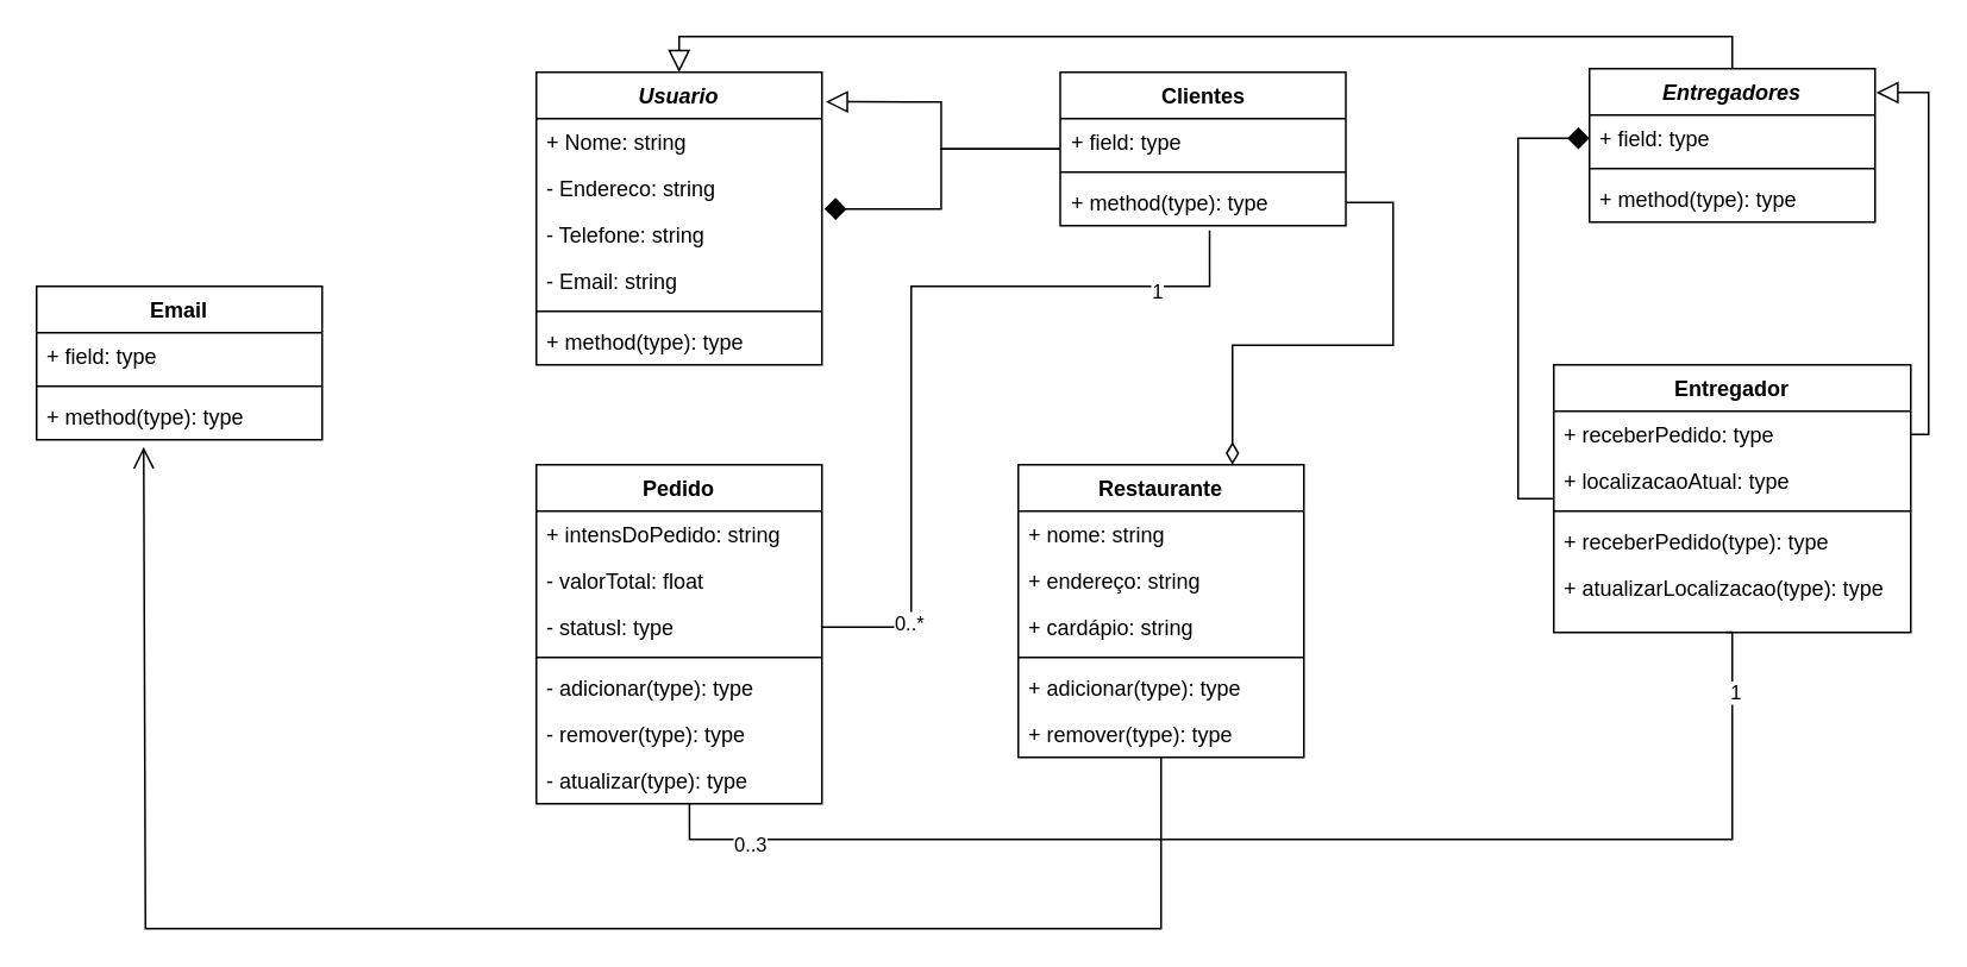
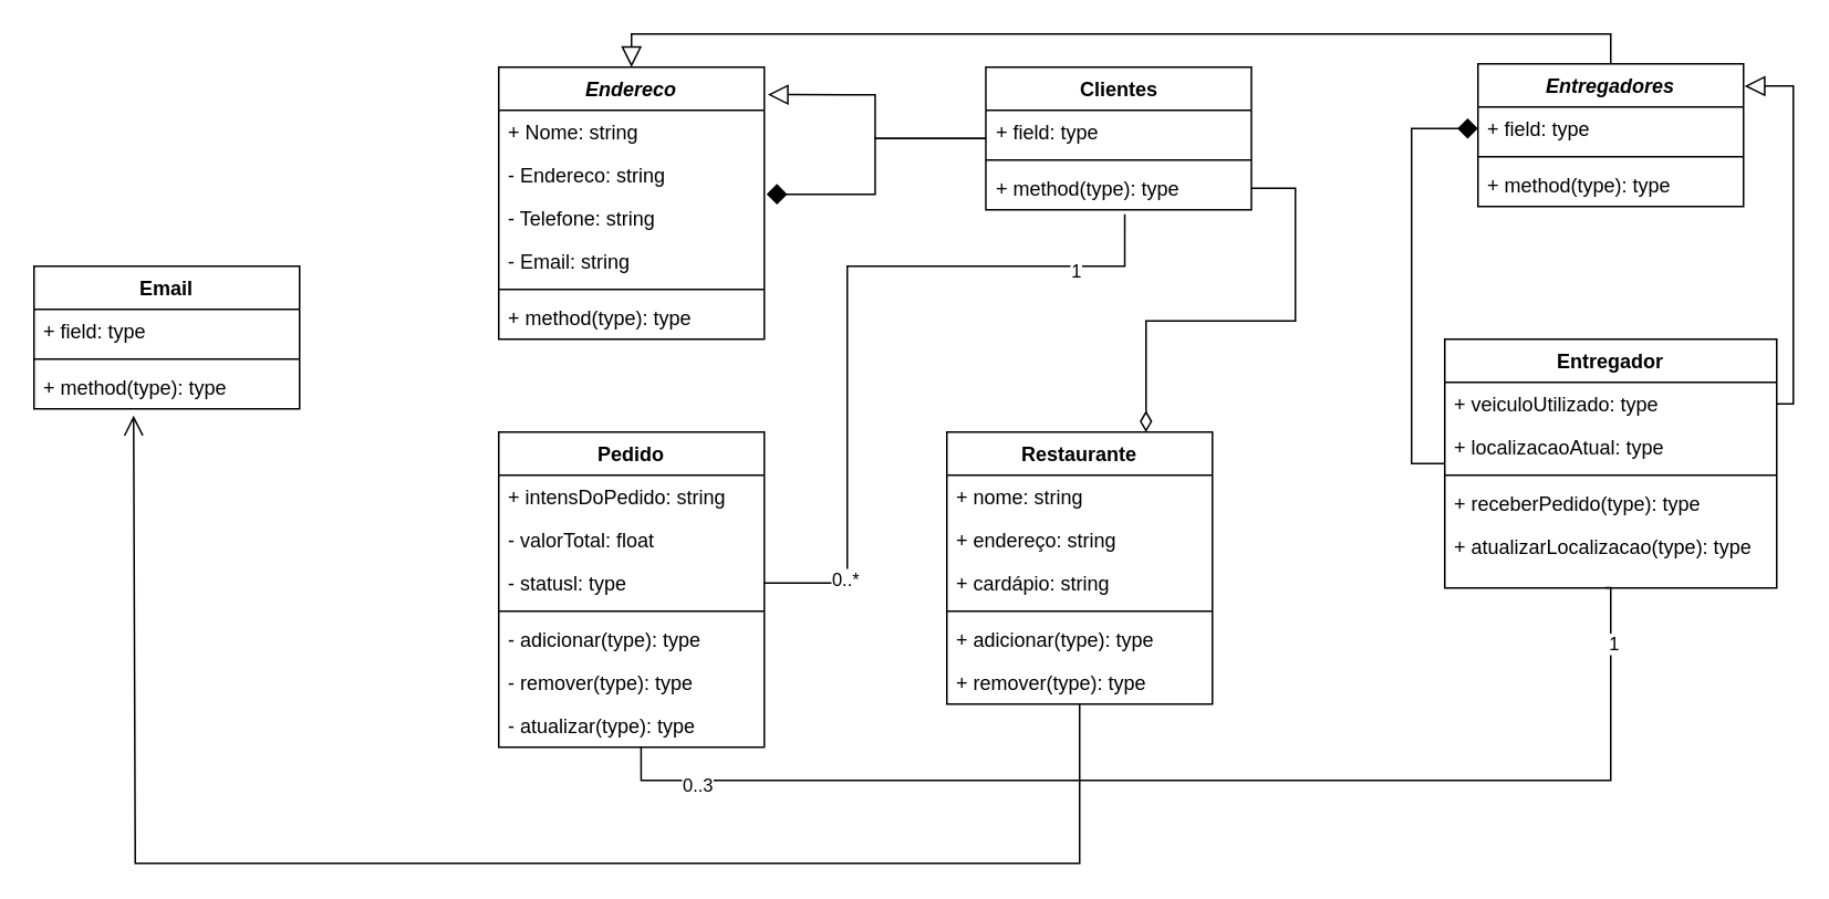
  <mxCell id="0" />
  <mxCell id="1" parent="0" />
  <mxCell id="2" style="edgeStyle=orthogonalEdgeStyle;rounded=0;orthogonalLoop=1;jettySize=auto;html=1;entryX=1;entryY=0.5;entryDx=0;entryDy=0;exitX=0.523;exitY=1.1;exitDx=0;exitDy=0;exitPerimeter=0;endArrow=none;endFill=0;" edge="1" parent="1" source="17" target="26"><mxGeometry relative="1" as="geometry"><Array as="points"><mxPoint x="677" y="160" /><mxPoint x="510" y="160" /><mxPoint x="510" y="351" /></Array></mxGeometry></mxCell>
  <mxCell id="3" value="1" style="edgeLabel;html=1;align=center;verticalAlign=middle;resizable=0;points=[];" vertex="1" connectable="0" parent="2"><mxGeometry x="-0.722" y="2" relative="1" as="geometry"><mxPoint as="offset" /></mxGeometry></mxCell>
  <mxCell id="4" value="0..*" style="edgeLabel;html=1;align=center;verticalAlign=middle;resizable=0;points=[];" vertex="1" connectable="0" parent="2"><mxGeometry x="0.759" y="-2" relative="1" as="geometry"><mxPoint as="offset" /></mxGeometry></mxCell>
- <mxCell id="5" value="&lt;i&gt;Usuario&lt;/i&gt;" style="swimlane;fontStyle=1;align=center;verticalAlign=top;childLayout=stackLayout;horizontal=1;startSize=26;horizontalStack=0;resizeParent=1;resizeParentMax=0;resizeLast=0;collapsible=1;marginBottom=0;whiteSpace=wrap;html=1;" vertex="1" parent="1"><mxGeometry x="300" y="40" width="160" height="164" as="geometry" /></mxCell>
+ <mxCell id="5" value="&lt;i&gt;Endereco&lt;/i&gt;" style="swimlane;fontStyle=1;align=center;verticalAlign=top;childLayout=stackLayout;horizontal=1;startSize=26;horizontalStack=0;resizeParent=1;resizeParentMax=0;resizeLast=0;collapsible=1;marginBottom=0;whiteSpace=wrap;html=1;" vertex="1" parent="1"><mxGeometry x="300" y="40" width="160" height="164" as="geometry" /></mxCell>
  <mxCell id="6" value="+ Nome: string" style="text;strokeColor=none;fillColor=none;align=left;verticalAlign=top;spacingLeft=4;spacingRight=4;overflow=hidden;rotatable=0;points=[[0,0.5],[1,0.5]];portConstraint=eastwest;whiteSpace=wrap;html=1;" vertex="1" parent="5"><mxGeometry y="26" width="160" height="26" as="geometry" /></mxCell>
  <mxCell id="7" value="- Endereco: string" style="text;strokeColor=none;fillColor=none;align=left;verticalAlign=top;spacingLeft=4;spacingRight=4;overflow=hidden;rotatable=0;points=[[0,0.5],[1,0.5]];portConstraint=eastwest;whiteSpace=wrap;html=1;" vertex="1" parent="5"><mxGeometry y="52" width="160" height="26" as="geometry" /></mxCell>
  <mxCell id="8" value="- Telefone: string" style="text;strokeColor=none;fillColor=none;align=left;verticalAlign=top;spacingLeft=4;spacingRight=4;overflow=hidden;rotatable=0;points=[[0,0.5],[1,0.5]];portConstraint=eastwest;whiteSpace=wrap;html=1;" vertex="1" parent="5"><mxGeometry y="78" width="160" height="26" as="geometry" /></mxCell>
  <mxCell id="9" value="- Email: string" style="text;strokeColor=none;fillColor=none;align=left;verticalAlign=top;spacingLeft=4;spacingRight=4;overflow=hidden;rotatable=0;points=[[0,0.5],[1,0.5]];portConstraint=eastwest;whiteSpace=wrap;html=1;" vertex="1" parent="5"><mxGeometry y="104" width="160" height="26" as="geometry" /></mxCell>
  <mxCell id="10" value="" style="line;strokeWidth=1;fillColor=none;align=left;verticalAlign=middle;spacingTop=-1;spacingLeft=3;spacingRight=3;rotatable=0;labelPosition=right;points=[];portConstraint=eastwest;strokeColor=inherit;" vertex="1" parent="5"><mxGeometry y="130" width="160" height="8" as="geometry" /></mxCell>
  <mxCell id="11" value="+ method(type): type" style="text;strokeColor=none;fillColor=none;align=left;verticalAlign=top;spacingLeft=4;spacingRight=4;overflow=hidden;rotatable=0;points=[[0,0.5],[1,0.5]];portConstraint=eastwest;whiteSpace=wrap;html=1;" vertex="1" parent="5"><mxGeometry y="138" width="160" height="26" as="geometry" /></mxCell>
  <mxCell id="12" style="edgeStyle=orthogonalEdgeStyle;rounded=0;orthogonalLoop=1;jettySize=auto;html=1;entryX=1.013;entryY=0.101;entryDx=0;entryDy=0;entryPerimeter=0;endArrow=block;endFill=0;endSize=10;" edge="1" parent="1" source="14" target="5"><mxGeometry relative="1" as="geometry" /></mxCell>
  <mxCell id="13" style="edgeStyle=orthogonalEdgeStyle;rounded=0;orthogonalLoop=1;jettySize=auto;html=1;entryX=1.009;entryY=-0.054;entryDx=0;entryDy=0;entryPerimeter=0;endArrow=diamond;endFill=1;endSize=10;" edge="1" parent="1" source="14" target="8"><mxGeometry relative="1" as="geometry" /></mxCell>
  <mxCell id="14" value="Clientes" style="swimlane;fontStyle=1;align=center;verticalAlign=top;childLayout=stackLayout;horizontal=1;startSize=26;horizontalStack=0;resizeParent=1;resizeParentMax=0;resizeLast=0;collapsible=1;marginBottom=0;whiteSpace=wrap;html=1;" vertex="1" parent="1"><mxGeometry x="593.5" y="40" width="160" height="86" as="geometry" /></mxCell>
  <mxCell id="15" value="+ field: type" style="text;strokeColor=none;fillColor=none;align=left;verticalAlign=top;spacingLeft=4;spacingRight=4;overflow=hidden;rotatable=0;points=[[0,0.5],[1,0.5]];portConstraint=eastwest;whiteSpace=wrap;html=1;" vertex="1" parent="14"><mxGeometry y="26" width="160" height="26" as="geometry" /></mxCell>
  <mxCell id="16" value="" style="line;strokeWidth=1;fillColor=none;align=left;verticalAlign=middle;spacingTop=-1;spacingLeft=3;spacingRight=3;rotatable=0;labelPosition=right;points=[];portConstraint=eastwest;strokeColor=inherit;" vertex="1" parent="14"><mxGeometry y="52" width="160" height="8" as="geometry" /></mxCell>
  <mxCell id="17" value="+ method(type): type" style="text;strokeColor=none;fillColor=none;align=left;verticalAlign=top;spacingLeft=4;spacingRight=4;overflow=hidden;rotatable=0;points=[[0,0.5],[1,0.5]];portConstraint=eastwest;whiteSpace=wrap;html=1;" vertex="1" parent="14"><mxGeometry y="60" width="160" height="26" as="geometry" /></mxCell>
  <mxCell id="18" style="edgeStyle=orthogonalEdgeStyle;rounded=0;orthogonalLoop=1;jettySize=auto;html=1;entryX=0.5;entryY=0;entryDx=0;entryDy=0;endArrow=block;endFill=0;endSize=10;" edge="1" parent="1" source="19" target="5"><mxGeometry relative="1" as="geometry"><Array as="points"><mxPoint x="970" y="20" /><mxPoint x="380" y="20" /></Array></mxGeometry></mxCell>
  <mxCell id="19" value="&lt;i&gt;Entregadores&lt;/i&gt;" style="swimlane;fontStyle=1;align=center;verticalAlign=top;childLayout=stackLayout;horizontal=1;startSize=26;horizontalStack=0;resizeParent=1;resizeParentMax=0;resizeLast=0;collapsible=1;marginBottom=0;whiteSpace=wrap;html=1;" vertex="1" parent="1"><mxGeometry x="890" y="38" width="160" height="86" as="geometry" /></mxCell>
  <mxCell id="20" value="+ field: type" style="text;strokeColor=none;fillColor=none;align=left;verticalAlign=top;spacingLeft=4;spacingRight=4;overflow=hidden;rotatable=0;points=[[0,0.5],[1,0.5]];portConstraint=eastwest;whiteSpace=wrap;html=1;" vertex="1" parent="19"><mxGeometry y="26" width="160" height="26" as="geometry" /></mxCell>
  <mxCell id="21" value="" style="line;strokeWidth=1;fillColor=none;align=left;verticalAlign=middle;spacingTop=-1;spacingLeft=3;spacingRight=3;rotatable=0;labelPosition=right;points=[];portConstraint=eastwest;strokeColor=inherit;" vertex="1" parent="19"><mxGeometry y="52" width="160" height="8" as="geometry" /></mxCell>
  <mxCell id="22" value="+ method(type): type" style="text;strokeColor=none;fillColor=none;align=left;verticalAlign=top;spacingLeft=4;spacingRight=4;overflow=hidden;rotatable=0;points=[[0,0.5],[1,0.5]];portConstraint=eastwest;whiteSpace=wrap;html=1;" vertex="1" parent="19"><mxGeometry y="60" width="160" height="26" as="geometry" /></mxCell>
  <mxCell id="23" value="Pedido" style="swimlane;fontStyle=1;align=center;verticalAlign=top;childLayout=stackLayout;horizontal=1;startSize=26;horizontalStack=0;resizeParent=1;resizeParentMax=0;resizeLast=0;collapsible=1;marginBottom=0;whiteSpace=wrap;html=1;" vertex="1" parent="1"><mxGeometry x="300" y="260" width="160" height="190" as="geometry" /></mxCell>
  <mxCell id="24" value="+ intensDoPedido: string" style="text;strokeColor=none;fillColor=none;align=left;verticalAlign=top;spacingLeft=4;spacingRight=4;overflow=hidden;rotatable=0;points=[[0,0.5],[1,0.5]];portConstraint=eastwest;whiteSpace=wrap;html=1;" vertex="1" parent="23"><mxGeometry y="26" width="160" height="26" as="geometry" /></mxCell>
  <mxCell id="25" value="- valorTotal: float" style="text;strokeColor=none;fillColor=none;align=left;verticalAlign=top;spacingLeft=4;spacingRight=4;overflow=hidden;rotatable=0;points=[[0,0.5],[1,0.5]];portConstraint=eastwest;whiteSpace=wrap;html=1;" vertex="1" parent="23"><mxGeometry y="52" width="160" height="26" as="geometry" /></mxCell>
  <mxCell id="26" value="- statusl: type" style="text;strokeColor=none;fillColor=none;align=left;verticalAlign=top;spacingLeft=4;spacingRight=4;overflow=hidden;rotatable=0;points=[[0,0.5],[1,0.5]];portConstraint=eastwest;whiteSpace=wrap;html=1;" vertex="1" parent="23"><mxGeometry y="78" width="160" height="26" as="geometry" /></mxCell>
  <mxCell id="27" value="" style="line;strokeWidth=1;fillColor=none;align=left;verticalAlign=middle;spacingTop=-1;spacingLeft=3;spacingRight=3;rotatable=0;labelPosition=right;points=[];portConstraint=eastwest;strokeColor=inherit;" vertex="1" parent="23"><mxGeometry y="104" width="160" height="8" as="geometry" /></mxCell>
  <mxCell id="28" value="- adicionar(type): type" style="text;strokeColor=none;fillColor=none;align=left;verticalAlign=top;spacingLeft=4;spacingRight=4;overflow=hidden;rotatable=0;points=[[0,0.5],[1,0.5]];portConstraint=eastwest;whiteSpace=wrap;html=1;" vertex="1" parent="23"><mxGeometry y="112" width="160" height="26" as="geometry" /></mxCell>
  <mxCell id="29" value="- remover(type): type" style="text;strokeColor=none;fillColor=none;align=left;verticalAlign=top;spacingLeft=4;spacingRight=4;overflow=hidden;rotatable=0;points=[[0,0.5],[1,0.5]];portConstraint=eastwest;whiteSpace=wrap;html=1;" vertex="1" parent="23"><mxGeometry y="138" width="160" height="26" as="geometry" /></mxCell>
  <mxCell id="30" value="- atualizar(type): type" style="text;strokeColor=none;fillColor=none;align=left;verticalAlign=top;spacingLeft=4;spacingRight=4;overflow=hidden;rotatable=0;points=[[0,0.5],[1,0.5]];portConstraint=eastwest;whiteSpace=wrap;html=1;" vertex="1" parent="23"><mxGeometry y="164" width="160" height="26" as="geometry" /></mxCell>
  <mxCell id="31" style="edgeStyle=orthogonalEdgeStyle;rounded=0;orthogonalLoop=1;jettySize=auto;html=1;endArrow=open;endFill=0;endSize=10;" edge="1" parent="1" source="32"><mxGeometry relative="1" as="geometry"><mxPoint x="80" y="250" as="targetPoint" /><Array as="points"><mxPoint x="650" y="520" /><mxPoint x="81" y="520" /></Array></mxGeometry></mxCell>
  <mxCell id="32" value="Restaurante" style="swimlane;fontStyle=1;align=center;verticalAlign=top;childLayout=stackLayout;horizontal=1;startSize=26;horizontalStack=0;resizeParent=1;resizeParentMax=0;resizeLast=0;collapsible=1;marginBottom=0;whiteSpace=wrap;html=1;" vertex="1" parent="1"><mxGeometry x="570" y="260" width="160" height="164" as="geometry" /></mxCell>
  <mxCell id="33" value="+ nome: string" style="text;strokeColor=none;fillColor=none;align=left;verticalAlign=top;spacingLeft=4;spacingRight=4;overflow=hidden;rotatable=0;points=[[0,0.5],[1,0.5]];portConstraint=eastwest;whiteSpace=wrap;html=1;" vertex="1" parent="32"><mxGeometry y="26" width="160" height="26" as="geometry" /></mxCell>
  <mxCell id="34" value="+ endereço: string" style="text;strokeColor=none;fillColor=none;align=left;verticalAlign=top;spacingLeft=4;spacingRight=4;overflow=hidden;rotatable=0;points=[[0,0.5],[1,0.5]];portConstraint=eastwest;whiteSpace=wrap;html=1;" vertex="1" parent="32"><mxGeometry y="52" width="160" height="26" as="geometry" /></mxCell>
  <mxCell id="35" value="+ cardápio: string" style="text;strokeColor=none;fillColor=none;align=left;verticalAlign=top;spacingLeft=4;spacingRight=4;overflow=hidden;rotatable=0;points=[[0,0.5],[1,0.5]];portConstraint=eastwest;whiteSpace=wrap;html=1;" vertex="1" parent="32"><mxGeometry y="78" width="160" height="26" as="geometry" /></mxCell>
  <mxCell id="36" value="" style="line;strokeWidth=1;fillColor=none;align=left;verticalAlign=middle;spacingTop=-1;spacingLeft=3;spacingRight=3;rotatable=0;labelPosition=right;points=[];portConstraint=eastwest;strokeColor=inherit;" vertex="1" parent="32"><mxGeometry y="104" width="160" height="8" as="geometry" /></mxCell>
  <mxCell id="37" value="+ adicionar(type): type" style="text;strokeColor=none;fillColor=none;align=left;verticalAlign=top;spacingLeft=4;spacingRight=4;overflow=hidden;rotatable=0;points=[[0,0.5],[1,0.5]];portConstraint=eastwest;whiteSpace=wrap;html=1;" vertex="1" parent="32"><mxGeometry y="112" width="160" height="26" as="geometry" /></mxCell>
  <mxCell id="38" value="+ remover(type): type" style="text;strokeColor=none;fillColor=none;align=left;verticalAlign=top;spacingLeft=4;spacingRight=4;overflow=hidden;rotatable=0;points=[[0,0.5],[1,0.5]];portConstraint=eastwest;whiteSpace=wrap;html=1;" vertex="1" parent="32"><mxGeometry y="138" width="160" height="26" as="geometry" /></mxCell>
  <mxCell id="39" style="edgeStyle=orthogonalEdgeStyle;rounded=0;orthogonalLoop=1;jettySize=auto;html=1;entryX=0;entryY=0.5;entryDx=0;entryDy=0;endArrow=diamond;endFill=1;endSize=10;" edge="1" parent="1" source="40" target="20"><mxGeometry relative="1" as="geometry"><Array as="points"><mxPoint x="850" y="279" /><mxPoint x="850" y="77" /></Array></mxGeometry></mxCell>
  <mxCell id="40" value="Entregador" style="swimlane;fontStyle=1;align=center;verticalAlign=top;childLayout=stackLayout;horizontal=1;startSize=26;horizontalStack=0;resizeParent=1;resizeParentMax=0;resizeLast=0;collapsible=1;marginBottom=0;whiteSpace=wrap;html=1;" vertex="1" parent="1"><mxGeometry x="870" y="204" width="200" height="150" as="geometry" /></mxCell>
- <mxCell id="41" value="+ receberPedido: type" style="text;strokeColor=none;fillColor=none;align=left;verticalAlign=top;spacingLeft=4;spacingRight=4;overflow=hidden;rotatable=0;points=[[0,0.5],[1,0.5]];portConstraint=eastwest;whiteSpace=wrap;html=1;" vertex="1" parent="40"><mxGeometry y="26" width="200" height="26" as="geometry" /></mxCell>
+ <mxCell id="41" value="+ veiculoUtilizado: type" style="text;strokeColor=none;fillColor=none;align=left;verticalAlign=top;spacingLeft=4;spacingRight=4;overflow=hidden;rotatable=0;points=[[0,0.5],[1,0.5]];portConstraint=eastwest;whiteSpace=wrap;html=1;" vertex="1" parent="40"><mxGeometry y="26" width="200" height="26" as="geometry" /></mxCell>
  <mxCell id="42" value="+ localizacaoAtual: type" style="text;strokeColor=none;fillColor=none;align=left;verticalAlign=top;spacingLeft=4;spacingRight=4;overflow=hidden;rotatable=0;points=[[0,0.5],[1,0.5]];portConstraint=eastwest;whiteSpace=wrap;html=1;" vertex="1" parent="40"><mxGeometry y="52" width="200" height="26" as="geometry" /></mxCell>
  <mxCell id="43" value="" style="line;strokeWidth=1;fillColor=none;align=left;verticalAlign=middle;spacingTop=-1;spacingLeft=3;spacingRight=3;rotatable=0;labelPosition=right;points=[];portConstraint=eastwest;strokeColor=inherit;" vertex="1" parent="40"><mxGeometry y="78" width="200" height="8" as="geometry" /></mxCell>
  <mxCell id="44" value="+ receberPedido(type): type" style="text;strokeColor=none;fillColor=none;align=left;verticalAlign=top;spacingLeft=4;spacingRight=4;overflow=hidden;rotatable=0;points=[[0,0.5],[1,0.5]];portConstraint=eastwest;whiteSpace=wrap;html=1;" vertex="1" parent="40"><mxGeometry y="86" width="200" height="26" as="geometry" /></mxCell>
  <mxCell id="45" value="+ atualizarLocalizacao(type): type" style="text;strokeColor=none;fillColor=none;align=left;verticalAlign=top;spacingLeft=4;spacingRight=4;overflow=hidden;rotatable=0;points=[[0,0.5],[1,0.5]];portConstraint=eastwest;whiteSpace=wrap;html=1;" vertex="1" parent="40"><mxGeometry y="112" width="200" height="38" as="geometry" /></mxCell>
  <mxCell id="46" value="Email" style="swimlane;fontStyle=1;align=center;verticalAlign=top;childLayout=stackLayout;horizontal=1;startSize=26;horizontalStack=0;resizeParent=1;resizeParentMax=0;resizeLast=0;collapsible=1;marginBottom=0;whiteSpace=wrap;html=1;" vertex="1" parent="1"><mxGeometry x="20" y="160" width="160" height="86" as="geometry" /></mxCell>
  <mxCell id="47" value="+ field: type" style="text;strokeColor=none;fillColor=none;align=left;verticalAlign=top;spacingLeft=4;spacingRight=4;overflow=hidden;rotatable=0;points=[[0,0.5],[1,0.5]];portConstraint=eastwest;whiteSpace=wrap;html=1;" vertex="1" parent="46"><mxGeometry y="26" width="160" height="26" as="geometry" /></mxCell>
  <mxCell id="48" value="" style="line;strokeWidth=1;fillColor=none;align=left;verticalAlign=middle;spacingTop=-1;spacingLeft=3;spacingRight=3;rotatable=0;labelPosition=right;points=[];portConstraint=eastwest;strokeColor=inherit;" vertex="1" parent="46"><mxGeometry y="52" width="160" height="8" as="geometry" /></mxCell>
  <mxCell id="49" value="+ method(type): type" style="text;strokeColor=none;fillColor=none;align=left;verticalAlign=top;spacingLeft=4;spacingRight=4;overflow=hidden;rotatable=0;points=[[0,0.5],[1,0.5]];portConstraint=eastwest;whiteSpace=wrap;html=1;" vertex="1" parent="46"><mxGeometry y="60" width="160" height="26" as="geometry" /></mxCell>
  <mxCell id="50" style="edgeStyle=orthogonalEdgeStyle;rounded=0;orthogonalLoop=1;jettySize=auto;html=1;entryX=0.536;entryY=0.992;entryDx=0;entryDy=0;entryPerimeter=0;endArrow=none;endFill=0;exitX=0.483;exitY=0.995;exitDx=0;exitDy=0;exitPerimeter=0;" edge="1" parent="1" source="45" target="30"><mxGeometry relative="1" as="geometry"><mxPoint x="970" y="360" as="sourcePoint" /><Array as="points"><mxPoint x="970" y="354" /><mxPoint x="970" y="470" /><mxPoint x="386" y="470" /></Array></mxGeometry></mxCell>
  <mxCell id="51" value="1" style="edgeLabel;html=1;align=center;verticalAlign=middle;resizable=0;points=[];" vertex="1" connectable="0" parent="50"><mxGeometry x="-0.898" y="1" relative="1" as="geometry"><mxPoint as="offset" /></mxGeometry></mxCell>
  <mxCell id="52" value="0..3" style="edgeLabel;html=1;align=center;verticalAlign=middle;resizable=0;points=[];" vertex="1" connectable="0" parent="50"><mxGeometry x="0.85" y="2" relative="1" as="geometry"><mxPoint as="offset" /></mxGeometry></mxCell>
  <mxCell id="53" style="edgeStyle=orthogonalEdgeStyle;rounded=0;orthogonalLoop=1;jettySize=auto;html=1;entryX=1.004;entryY=0.156;entryDx=0;entryDy=0;entryPerimeter=0;endArrow=block;endFill=0;endSize=10;" edge="1" parent="1" source="41" target="19"><mxGeometry relative="1" as="geometry"><Array as="points"><mxPoint x="1080" y="243" /><mxPoint x="1080" y="51" /></Array></mxGeometry></mxCell>
  <mxCell id="54" style="edgeStyle=orthogonalEdgeStyle;rounded=0;orthogonalLoop=1;jettySize=auto;html=1;entryX=0.75;entryY=0;entryDx=0;entryDy=0;endArrow=diamondThin;endFill=0;endSize=10;" edge="1" parent="1" source="17" target="32"><mxGeometry relative="1" as="geometry"><Array as="points"><mxPoint x="780" y="113" /><mxPoint x="780" y="193" /><mxPoint x="690" y="193" /></Array></mxGeometry></mxCell>
